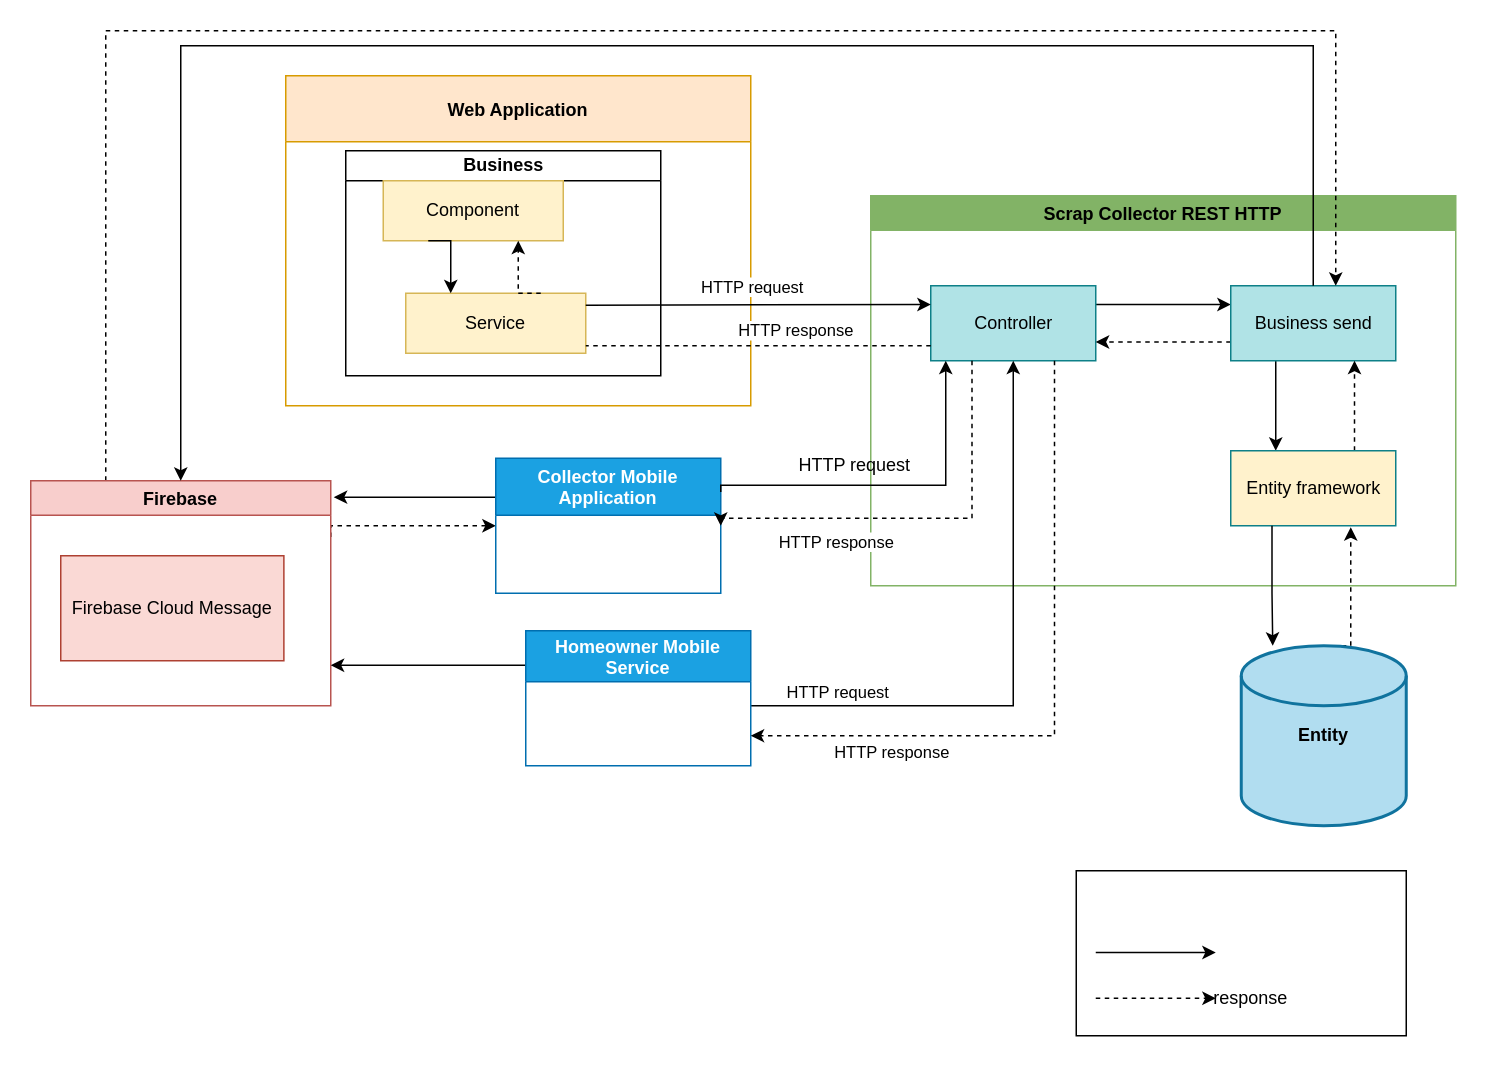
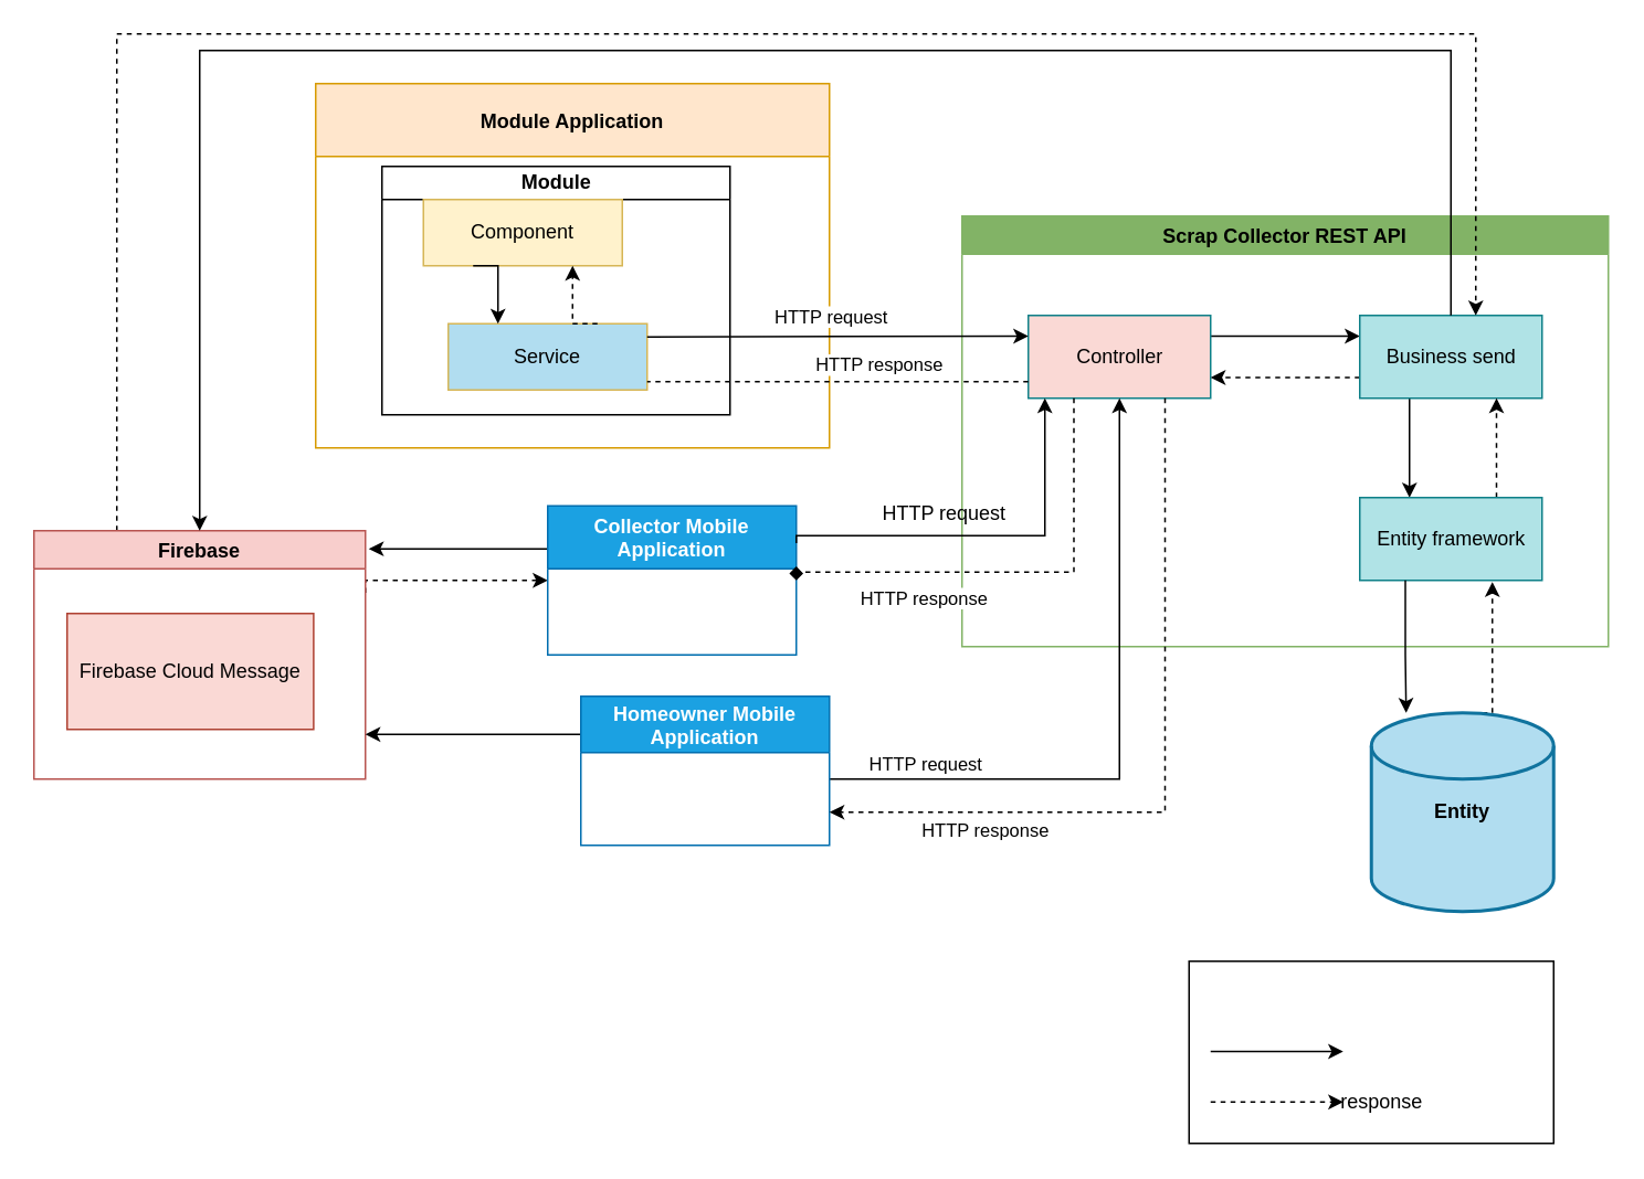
  <mxCell id="0" />
  <mxCell id="1" parent="0" />
  <mxCell id="2" value="return" style="edgeStyle=orthogonalEdgeStyle;rounded=0;orthogonalLoop=1;jettySize=auto;html=1;exitX=0.5;exitY=0;exitDx=0;exitDy=0;exitPerimeter=0;fontFamily=Helvetica;align=center;dashed=1;noLabel=1;fontColor=none;" parent="1" source="3" edge="1"><mxGeometry x="-0.01" y="-20" relative="1" as="geometry"><mxPoint x="900" y="351" as="targetPoint" /><Array as="points"><mxPoint x="900" y="430" /><mxPoint x="900" y="351" /></Array><mxPoint as="offset" /></mxGeometry></mxCell>
  <mxCell id="3" value="&lt;b&gt;Entity&lt;/b&gt;" style="strokeWidth=2;html=1;shape=mxgraph.flowchart.database;whiteSpace=wrap;fillColor=#b1ddf0;strokeColor=#10739e;" parent="1" vertex="1"><mxGeometry x="827" y="430" width="110" height="120" as="geometry" /></mxCell>
- <mxCell id="4" value="Scrap Collector REST HTTP" style="swimlane;fillColor=#82B366;strokeColor=#82B366;rounded=0;" parent="1" vertex="1"><mxGeometry x="580" y="130" width="390" height="260" as="geometry"><mxRectangle x="470" y="30" width="220" height="23" as="alternateBounds" /></mxGeometry></mxCell>
+ <mxCell id="4" value="Scrap Collector REST API" style="swimlane;fillColor=#82B366;strokeColor=#82B366;rounded=0;" parent="1" vertex="1"><mxGeometry x="580" y="130" width="390" height="260" as="geometry"><mxRectangle x="470" y="30" width="220" height="23" as="alternateBounds" /></mxGeometry></mxCell>
  <mxCell id="5" value="call" style="edgeStyle=orthogonalEdgeStyle;rounded=0;orthogonalLoop=1;jettySize=auto;exitX=1;exitY=0.25;exitDx=0;exitDy=0;entryX=0;entryY=0.25;entryDx=0;entryDy=0;fontStyle=0;align=center;verticalAlign=middle;html=1;fontFamily=Helvetica;noLabel=1;fontColor=none;" parent="4" source="6" target="9" edge="1"><mxGeometry x="0.111" y="16" relative="1" as="geometry"><Array as="points"><mxPoint x="200" y="73" /><mxPoint x="200" y="73" /></Array><mxPoint x="-10" y="4" as="offset" /></mxGeometry></mxCell>
- <mxCell id="6" value="Controller" style="html=1;strokeColor=#0e8088;fillColor=#b0e3e6;" parent="4" vertex="1"><mxGeometry x="40" y="60" width="110" height="50" as="geometry" /></mxCell>
+ <mxCell id="6" value="Controller" style="html=1;strokeColor=#0e8088;fillColor=#fad9d5;" parent="4" vertex="1"><mxGeometry x="40" y="60" width="110" height="50" as="geometry" /></mxCell>
  <mxCell id="7" value="call" style="edgeStyle=orthogonalEdgeStyle;rounded=0;orthogonalLoop=1;jettySize=auto;html=1;noLabel=1;fontColor=none;" parent="4" source="9" target="11" edge="1"><mxGeometry y="-20" relative="1" as="geometry"><Array as="points"><mxPoint x="270" y="140" /><mxPoint x="270" y="140" /></Array><mxPoint as="offset" /></mxGeometry></mxCell>
  <mxCell id="8" value="return" style="edgeStyle=orthogonalEdgeStyle;rounded=0;orthogonalLoop=1;jettySize=auto;html=1;exitX=0;exitY=0.75;exitDx=0;exitDy=0;entryX=1;entryY=0.75;entryDx=0;entryDy=0;dashed=1;fontFamily=Helvetica;align=center;noLabel=1;fontColor=none;" parent="4" source="9" target="6" edge="1"><mxGeometry x="0.111" y="13" relative="1" as="geometry"><mxPoint as="offset" /></mxGeometry></mxCell>
  <mxCell id="9" value="Business send" style="html=1;strokeColor=#0e8088;fillColor=#b0e3e6;" parent="4" vertex="1"><mxGeometry x="240" y="60" width="110" height="50" as="geometry" /></mxCell>
  <mxCell id="10" value="return" style="edgeStyle=orthogonalEdgeStyle;rounded=0;orthogonalLoop=1;jettySize=auto;html=1;exitX=0.75;exitY=0;exitDx=0;exitDy=0;entryX=0.75;entryY=1;entryDx=0;entryDy=0;dashed=1;fontFamily=Helvetica;align=center;noLabel=1;fontColor=none;" parent="4" source="11" target="9" edge="1"><mxGeometry y="-27" relative="1" as="geometry"><mxPoint x="1" as="offset" /></mxGeometry></mxCell>
- <mxCell id="11" value="Entity framework" style="html=1;strokeColor=#0e8088;fillColor=#fff2cc;" parent="4" vertex="1"><mxGeometry x="240" y="170" width="110" height="50" as="geometry" /></mxCell>
+ <mxCell id="11" value="Entity framework" style="html=1;strokeColor=#0e8088;fillColor=#b0e3e6;" parent="4" vertex="1"><mxGeometry x="240" y="170" width="110" height="50" as="geometry" /></mxCell>
  <mxCell id="12" style="edgeStyle=orthogonalEdgeStyle;rounded=0;orthogonalLoop=1;jettySize=auto;html=1;exitX=1;exitY=0.25;exitDx=0;exitDy=0;dashed=1;" parent="1" source="14" target="31" edge="1"><mxGeometry relative="1" as="geometry"><Array as="points"><mxPoint x="220" y="350" /></Array></mxGeometry></mxCell>
  <mxCell id="13" style="edgeStyle=orthogonalEdgeStyle;rounded=0;orthogonalLoop=1;jettySize=auto;html=1;exitX=0.25;exitY=0;exitDx=0;exitDy=0;dashed=1;" edge="1" parent="1" source="14" target="9"><mxGeometry relative="1" as="geometry"><Array as="points"><mxPoint x="70" y="20" /><mxPoint x="890" y="20" /></Array></mxGeometry></mxCell>
  <mxCell id="14" value="Firebase" style="swimlane;fillColor=#f8cecc;strokeColor=#b85450;" parent="1" vertex="1"><mxGeometry x="20" y="320" width="200" height="150" as="geometry" /></mxCell>
  <mxCell id="15" value="Firebase Cloud Message" style="html=1;strokeColor=#ae4132;fillColor=#fad9d5;" parent="14" vertex="1"><mxGeometry x="20" y="50" width="148.75" height="70" as="geometry" /></mxCell>
- <mxCell id="16" value="Web Application" style="swimlane;fillColor=#ffe6cc;strokeColor=#d79b00;startSize=44;rounded=0;swimlaneLine=1;glass=0;comic=0;shadow=0;" parent="1" vertex="1"><mxGeometry x="190" y="50" width="310" height="220" as="geometry" /></mxCell>
- <mxCell id="17" value="Business" style="swimlane;html=1;startSize=20;horizontal=1;containerType=tree;rounded=0;" parent="16" vertex="1"><mxGeometry x="40" y="50" width="210" height="150" as="geometry" /></mxCell>
- <mxCell id="18" value="Service" style="rounded=0;whiteSpace=wrap;html=1;fillColor=#fff2cc;strokeColor=#d6b656;" parent="17" vertex="1"><mxGeometry x="40" y="95" width="120" height="40" as="geometry" /></mxCell>
+ <mxCell id="16" value="Module Application" style="swimlane;fillColor=#ffe6cc;strokeColor=#d79b00;startSize=44;rounded=0;swimlaneLine=1;glass=0;comic=0;shadow=0;" parent="1" vertex="1"><mxGeometry x="190" y="50" width="310" height="220" as="geometry" /></mxCell>
+ <mxCell id="17" value="Module" style="swimlane;html=1;startSize=20;horizontal=1;containerType=tree;rounded=0;" parent="16" vertex="1"><mxGeometry x="40" y="50" width="210" height="150" as="geometry" /></mxCell>
+ <mxCell id="18" value="Service" style="rounded=0;whiteSpace=wrap;html=1;fillColor=#b1ddf0;strokeColor=#d6b656;" parent="17" vertex="1"><mxGeometry x="40" y="95" width="120" height="40" as="geometry" /></mxCell>
  <mxCell id="19" value="Component" style="rounded=0;whiteSpace=wrap;html=1;fillColor=#fff2cc;strokeColor=#d6b656;" parent="17" vertex="1"><mxGeometry x="25" y="20" width="120" height="40" as="geometry" /></mxCell>
  <mxCell id="20" style="edgeStyle=orthogonalEdgeStyle;rounded=0;orthogonalLoop=1;jettySize=auto;html=1;exitX=0.25;exitY=1;exitDx=0;exitDy=0;entryX=0.25;entryY=0;entryDx=0;entryDy=0;" parent="17" source="19" target="18" edge="1"><mxGeometry relative="1" as="geometry" /></mxCell>
  <mxCell id="21" style="edgeStyle=orthogonalEdgeStyle;rounded=0;orthogonalLoop=1;jettySize=auto;html=1;exitX=0.75;exitY=0;exitDx=0;exitDy=0;entryX=0.75;entryY=1;entryDx=0;entryDy=0;dashed=1;fontColor=none;noLabel=1;" parent="17" source="18" target="19" edge="1"><mxGeometry relative="1" as="geometry" /></mxCell>
  <mxCell id="22" value="" style="text;html=1;align=center;verticalAlign=middle;resizable=0;points=[];autosize=1;" parent="17" vertex="1"><mxGeometry x="185" y="100" width="50" height="40" as="geometry" /></mxCell>
  <mxCell id="23" value="" style="text;html=1;align=center;verticalAlign=middle;resizable=0;points=[];autosize=1;" parent="17" vertex="1"><mxGeometry x="50" y="100" width="50" height="40" as="geometry" /></mxCell>
  <mxCell id="24" value="query" style="edgeStyle=orthogonalEdgeStyle;rounded=0;orthogonalLoop=1;jettySize=auto;html=1;exitX=0.25;exitY=1;exitDx=0;exitDy=0;fontFamily=Helvetica;align=center;noLabel=1;fontColor=none;" parent="1" source="11" edge="1"><mxGeometry x="-0.25" y="-27" relative="1" as="geometry"><mxPoint x="848" y="430" as="targetPoint" /><Array as="points"><mxPoint x="848" y="395" /><mxPoint x="848" y="395" /></Array><mxPoint as="offset" /></mxGeometry></mxCell>
  <mxCell id="25" value="HTTP response" style="edgeStyle=orthogonalEdgeStyle;rounded=0;orthogonalLoop=1;jettySize=auto;html=1;fontFamily=Helvetica;align=center;dashed=1;entryX=1;entryY=0.875;entryDx=0;entryDy=0;entryPerimeter=0;endArrow=none;" parent="1" source="6" target="18" edge="1"><mxGeometry x="0.391" y="-71" relative="1" as="geometry"><mxPoint x="375" y="230" as="targetPoint" /><Array as="points"><mxPoint x="460" y="230" /><mxPoint x="460" y="230" /></Array><mxPoint x="70" y="61" as="offset" /></mxGeometry></mxCell>
  <mxCell id="26" style="edgeStyle=orthogonalEdgeStyle;rounded=0;orthogonalLoop=1;jettySize=auto;html=1;entryX=0.5;entryY=1;entryDx=0;entryDy=0;" parent="1" target="6" edge="1"><mxGeometry relative="1" as="geometry"><mxPoint x="500" y="470" as="sourcePoint" /><Array as="points"><mxPoint x="500" y="470" /><mxPoint x="675" y="470" /></Array></mxGeometry></mxCell>
  <mxCell id="27" value="&lt;div&gt;HTTP request&lt;/div&gt;" style="edgeLabel;html=1;align=center;verticalAlign=middle;resizable=0;points=[];" parent="26" vertex="1" connectable="0"><mxGeometry x="-0.786" y="1" relative="1" as="geometry"><mxPoint x="14.5" y="-9" as="offset" /></mxGeometry></mxCell>
  <mxCell id="28" style="edgeStyle=orthogonalEdgeStyle;rounded=0;orthogonalLoop=1;jettySize=auto;html=1;exitX=0;exitY=0.25;exitDx=0;exitDy=0;" edge="1" parent="1" source="29"><mxGeometry relative="1" as="geometry"><mxPoint x="220" y="443" as="targetPoint" /><Array as="points"><mxPoint x="220" y="443" /></Array></mxGeometry></mxCell>
- <mxCell id="29" value="Homeowner Mobile&#10; Service " style="swimlane;fillColor=#1ba1e2;strokeColor=#006EAF;startSize=34;fontColor=#ffffff;" parent="1" vertex="1"><mxGeometry x="350" y="420" width="150" height="90" as="geometry" /></mxCell>
+ <mxCell id="29" value="Homeowner Mobile&#10; Application " style="swimlane;fillColor=#1ba1e2;strokeColor=#006EAF;startSize=34;fontColor=#ffffff;" parent="1" vertex="1"><mxGeometry x="350" y="420" width="150" height="90" as="geometry" /></mxCell>
  <mxCell id="30" style="edgeStyle=orthogonalEdgeStyle;rounded=0;orthogonalLoop=1;jettySize=auto;html=1;exitX=0;exitY=0.25;exitDx=0;exitDy=0;entryX=1.01;entryY=0.073;entryDx=0;entryDy=0;entryPerimeter=0;" edge="1" parent="1" source="31" target="14"><mxGeometry relative="1" as="geometry"><Array as="points"><mxPoint x="350" y="331" /></Array></mxGeometry></mxCell>
  <mxCell id="31" value="Collector Mobile &#10;Application " style="swimlane;fillColor=#1ba1e2;strokeColor=#006EAF;startSize=38;fontColor=#ffffff;" parent="1" vertex="1"><mxGeometry x="330" y="305" width="150" height="90" as="geometry" /></mxCell>
  <mxCell id="32" style="edgeStyle=orthogonalEdgeStyle;rounded=0;orthogonalLoop=1;jettySize=auto;html=1;entryX=0;entryY=0.25;entryDx=0;entryDy=0;" parent="1" target="6" edge="1"><mxGeometry relative="1" as="geometry"><mxPoint x="610" y="205" as="targetPoint" /><mxPoint x="400" y="203" as="sourcePoint" /><Array as="points"><mxPoint x="390" y="203" /><mxPoint x="370" y="203" /></Array></mxGeometry></mxCell>
  <mxCell id="33" value="" style="endArrow=classic;html=1;exitX=1;exitY=0.25;exitDx=0;exitDy=0;edgeStyle=orthogonalEdgeStyle;rounded=0;" parent="1" source="31" edge="1"><mxGeometry width="50" height="50" relative="1" as="geometry"><mxPoint x="470" y="360" as="sourcePoint" /><mxPoint x="630" y="240" as="targetPoint" /><Array as="points"><mxPoint x="630" y="323" /></Array></mxGeometry></mxCell>
  <mxCell id="34" value="HTTP request" style="edgeLabel;html=1;align=center;verticalAlign=middle;resizable=0;points=[];" parent="33" vertex="1" connectable="0"><mxGeometry x="-0.57" y="32" relative="1" as="geometry"><mxPoint x="-26" y="-100.5" as="offset" /></mxGeometry></mxCell>
- <mxCell id="35" style="edgeStyle=orthogonalEdgeStyle;rounded=0;orthogonalLoop=1;jettySize=auto;html=1;exitX=0.25;exitY=1;exitDx=0;exitDy=0;entryX=1;entryY=0.5;entryDx=0;entryDy=0;dashed=1;" parent="1" source="6" target="31" edge="1"><mxGeometry relative="1" as="geometry"><Array as="points"><mxPoint x="648" y="345" /></Array></mxGeometry></mxCell>
+ <mxCell id="35" style="edgeStyle=orthogonalEdgeStyle;rounded=0;orthogonalLoop=1;jettySize=auto;html=1;exitX=0.25;exitY=1;exitDx=0;exitDy=0;entryX=1;entryY=0.5;entryDx=0;entryDy=0;dashed=1;endArrow=diamond;" parent="1" source="6" target="31" edge="1"><mxGeometry relative="1" as="geometry"><Array as="points"><mxPoint x="648" y="345" /></Array></mxGeometry></mxCell>
  <mxCell id="36" value="&lt;div&gt;HTTP response&lt;/div&gt;" style="edgeLabel;html=1;align=center;verticalAlign=middle;resizable=0;points=[];" parent="35" vertex="1" connectable="0"><mxGeometry x="0.042" y="2" relative="1" as="geometry"><mxPoint x="-51.5" y="13" as="offset" /></mxGeometry></mxCell>
  <mxCell id="37" style="edgeStyle=orthogonalEdgeStyle;rounded=0;orthogonalLoop=1;jettySize=auto;html=1;exitX=0.75;exitY=1;exitDx=0;exitDy=0;dashed=1;" parent="1" source="6" edge="1"><mxGeometry relative="1" as="geometry"><Array as="points"><mxPoint x="703" y="490" /><mxPoint x="500" y="490" /></Array><mxPoint x="500" y="490" as="targetPoint" /></mxGeometry></mxCell>
  <mxCell id="38" value="&lt;div&gt;HTTP response&lt;/div&gt;" style="edgeLabel;html=1;align=center;verticalAlign=middle;resizable=0;points=[];" parent="37" vertex="1" connectable="0"><mxGeometry x="0.619" y="3" relative="1" as="geometry"><mxPoint x="6.5" y="7" as="offset" /></mxGeometry></mxCell>
  <mxCell id="39" value="HTTP request" style="text;html=1;align=center;verticalAlign=middle;resizable=0;points=[];autosize=1;" parent="1" vertex="1"><mxGeometry x="524" y="300" width="90" height="20" as="geometry" /></mxCell>
  <mxCell id="40" value="" style="group" parent="1" vertex="1" connectable="0"><mxGeometry x="717" y="580" width="220" height="110" as="geometry" /></mxCell>
  <mxCell id="41" value="" style="rounded=0;whiteSpace=wrap;html=1;fontColor=none;" parent="40" vertex="1"><mxGeometry width="220" height="110" as="geometry" /></mxCell>
  <mxCell id="42" value="" style="endArrow=classic;html=1;fontColor=none;" parent="40" edge="1"><mxGeometry width="50" height="50" relative="1" as="geometry"><mxPoint x="13" y="54.5" as="sourcePoint" /><mxPoint x="93" y="54.5" as="targetPoint" /></mxGeometry></mxCell>
  <mxCell id="43" value="" style="endArrow=classic;html=1;fontColor=none;dashed=1;" parent="40" edge="1"><mxGeometry width="50" height="50" relative="1" as="geometry"><mxPoint x="13" y="85" as="sourcePoint" /><mxPoint x="93" y="85" as="targetPoint" /></mxGeometry></mxCell>
  <mxCell id="44" value="response" style="text;html=1;strokeColor=none;fillColor=none;align=center;verticalAlign=middle;whiteSpace=wrap;rounded=0;fontColor=none;" parent="40" vertex="1"><mxGeometry x="80" y="75" width="73" height="20" as="geometry" /></mxCell>
  <mxCell id="45" style="edgeStyle=orthogonalEdgeStyle;rounded=0;orthogonalLoop=1;jettySize=auto;html=1;exitX=0.5;exitY=0;exitDx=0;exitDy=0;" parent="1" source="9" target="14" edge="1"><mxGeometry relative="1" as="geometry"><mxPoint x="875" y="190" as="sourcePoint" /><Array as="points"><mxPoint x="875" y="30" /><mxPoint x="120" y="30" /></Array></mxGeometry></mxCell>
